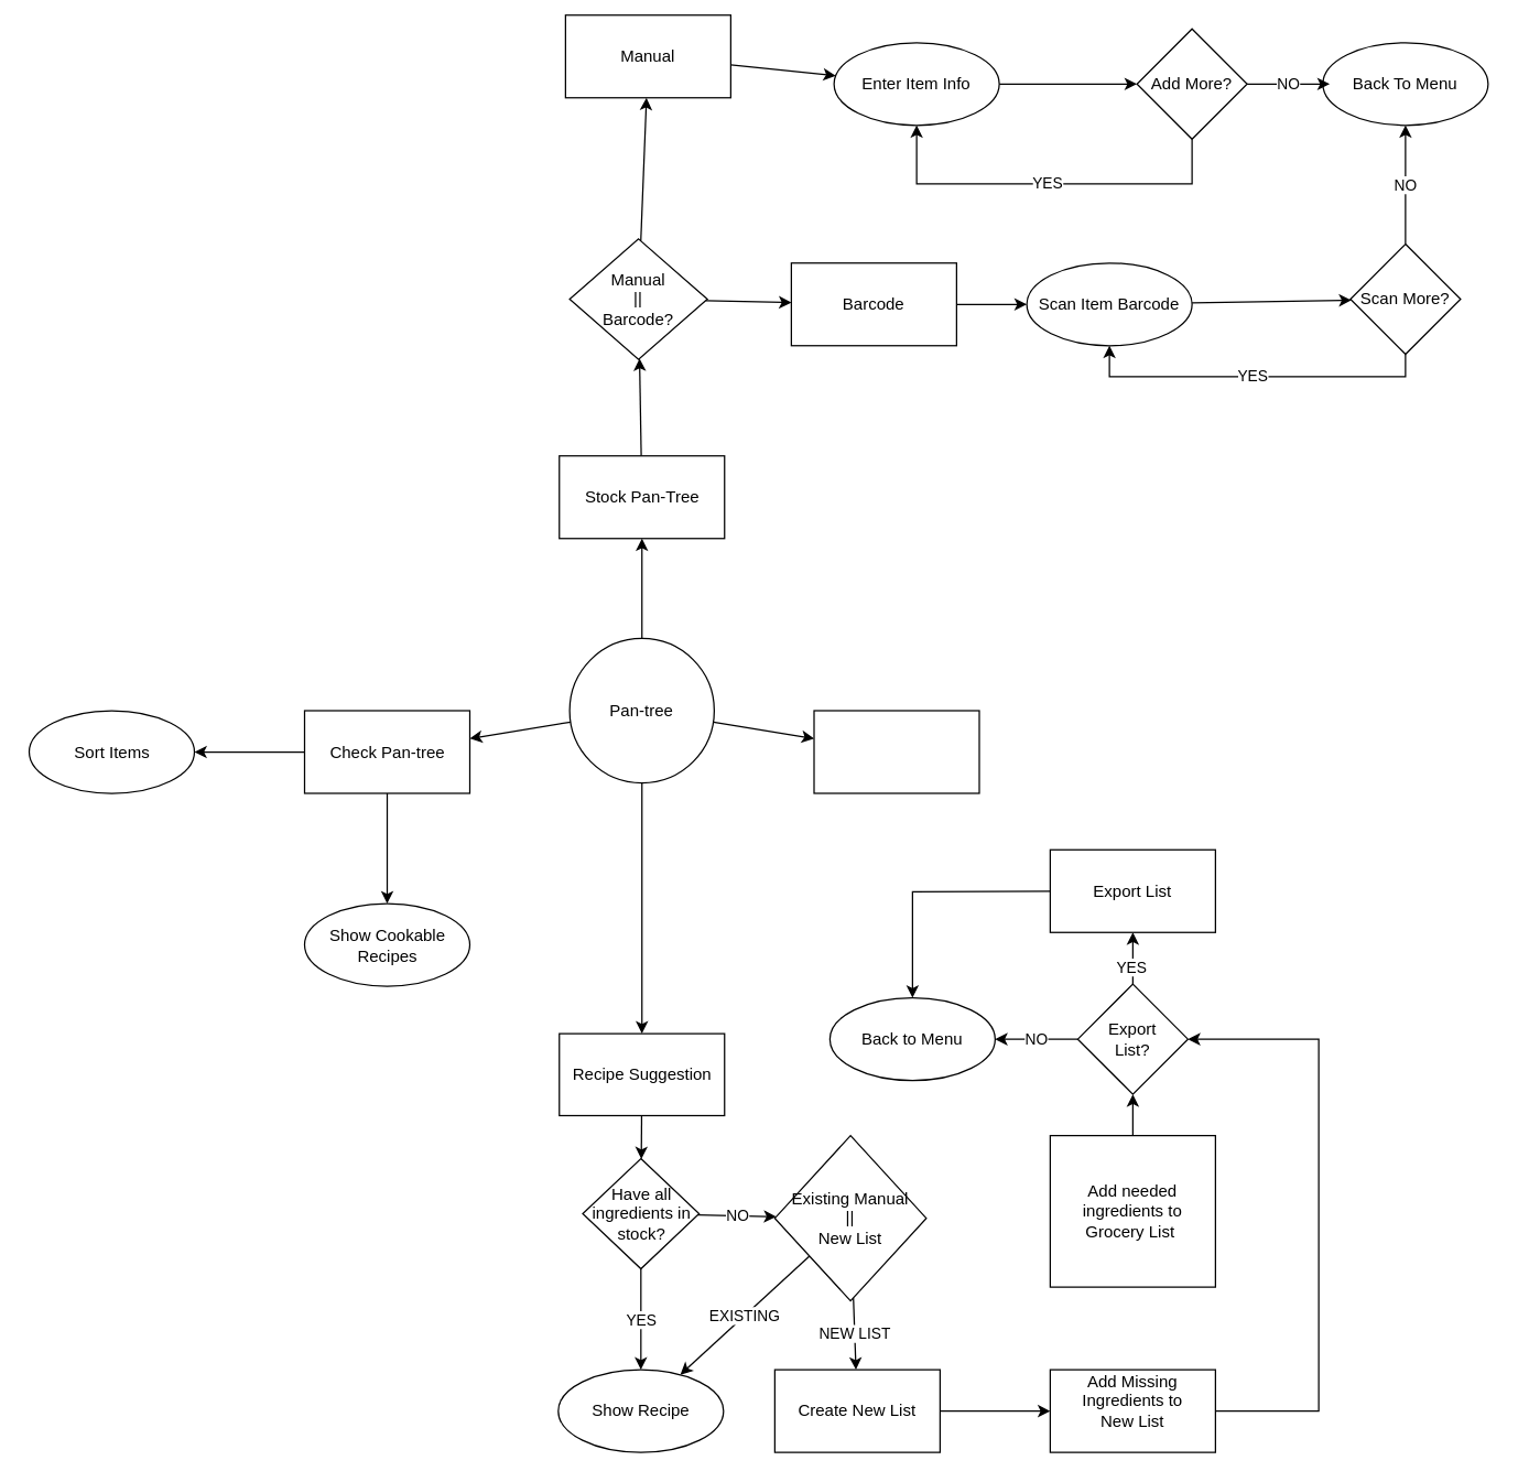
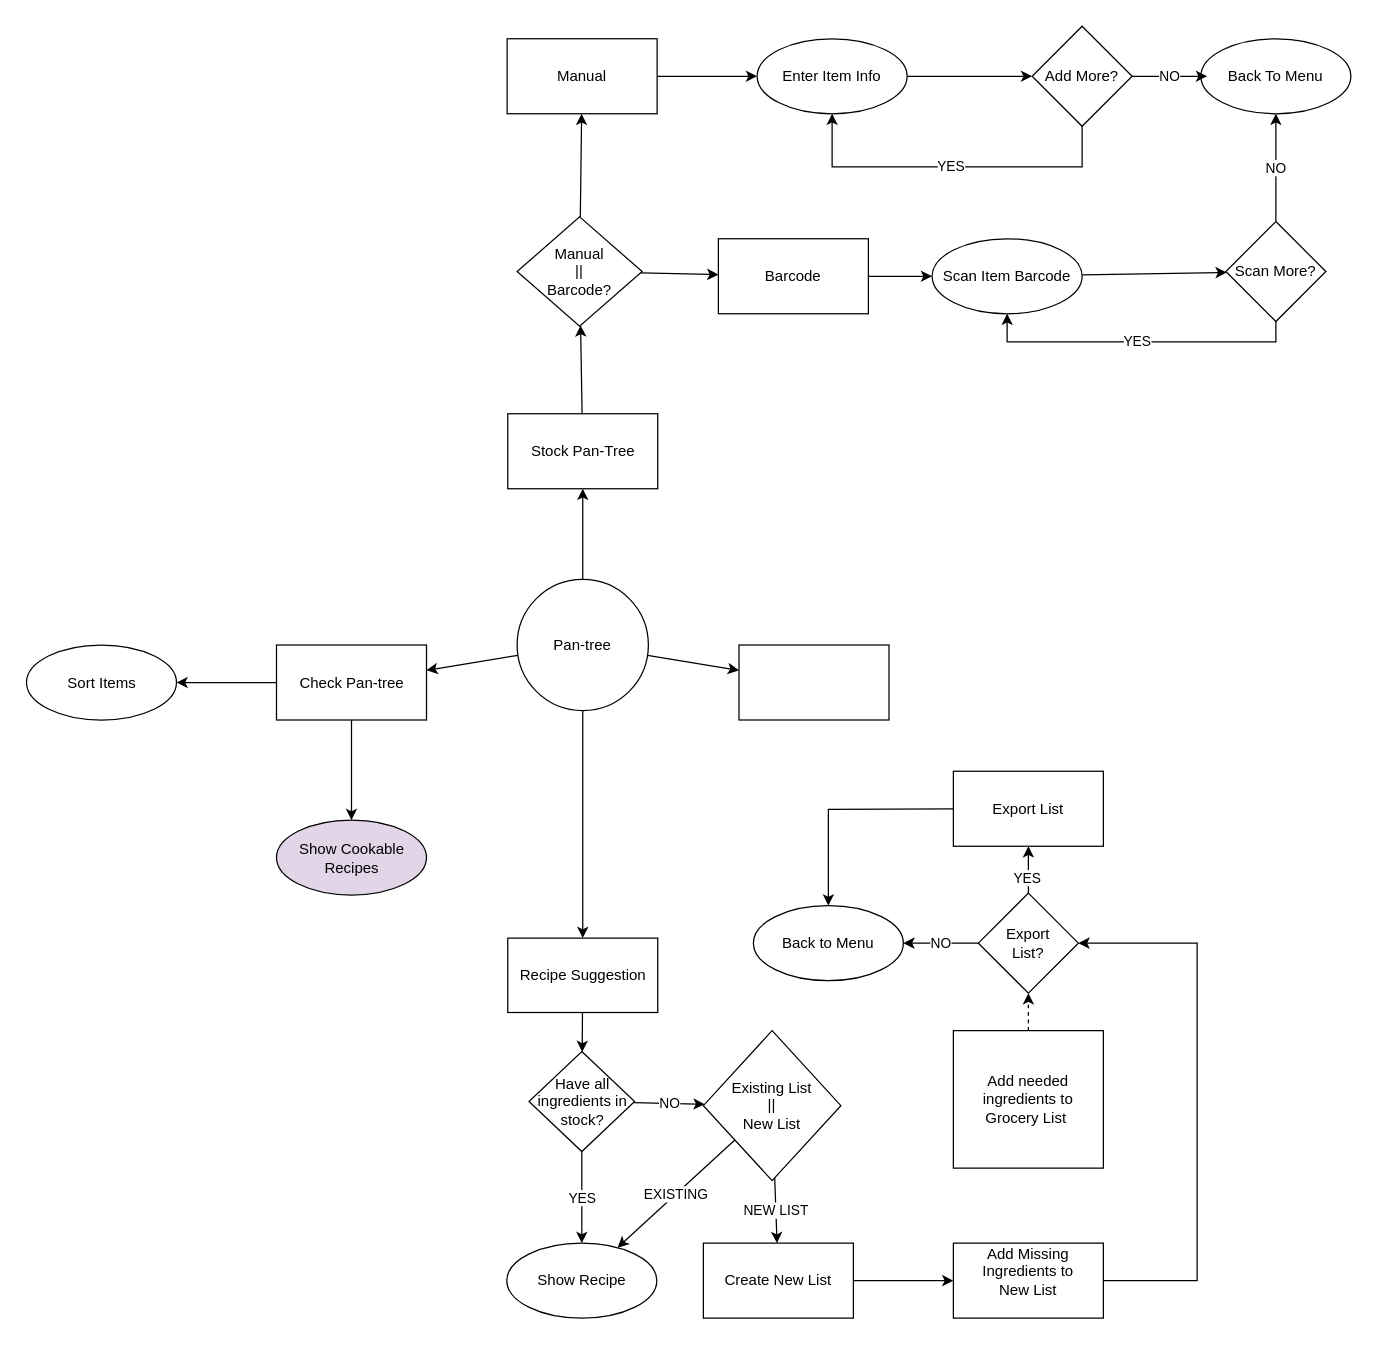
  <mxCell id="0" />
  <mxCell id="1" parent="0" />
  <mxCell id="2" value="" style="edgeStyle=none;rounded=0;orthogonalLoop=1;jettySize=auto;html=1;" edge="1" parent="1" source="6" target="8"><mxGeometry relative="1" as="geometry" /></mxCell>
  <mxCell id="3" value="" style="edgeStyle=none;rounded=0;orthogonalLoop=1;jettySize=auto;html=1;" edge="1" parent="1" source="6" target="29"><mxGeometry relative="1" as="geometry" /></mxCell>
  <mxCell id="4" value="" style="edgeStyle=none;rounded=0;orthogonalLoop=1;jettySize=auto;html=1;" edge="1" parent="1" source="6" target="31"><mxGeometry relative="1" as="geometry" /></mxCell>
  <mxCell id="5" value="" style="edgeStyle=none;rounded=0;orthogonalLoop=1;jettySize=auto;html=1;" edge="1" parent="1" source="6" target="32"><mxGeometry relative="1" as="geometry" /></mxCell>
  <mxCell id="6" value="Pan-tree" style="ellipse;whiteSpace=wrap;html=1;aspect=fixed;" vertex="1" parent="1"><mxGeometry x="413" y="463" width="105" height="105" as="geometry" /></mxCell>
  <mxCell id="7" value="" style="edgeStyle=none;rounded=0;orthogonalLoop=1;jettySize=auto;html=1;" edge="1" parent="1" source="8" target="11"><mxGeometry relative="1" as="geometry" /></mxCell>
  <mxCell id="8" value="Recipe Suggestion&lt;br&gt;" style="whiteSpace=wrap;html=1;" vertex="1" parent="1"><mxGeometry x="405.5" y="750" width="120" height="59.5" as="geometry" /></mxCell>
  <mxCell id="9" value="NO" style="edgeStyle=none;rounded=0;orthogonalLoop=1;jettySize=auto;html=1;" edge="1" parent="1" source="11" target="14"><mxGeometry relative="1" as="geometry" /></mxCell>
  <mxCell id="10" value="YES" style="edgeStyle=none;rounded=0;orthogonalLoop=1;jettySize=auto;html=1;" edge="1" parent="1" source="11" target="38"><mxGeometry relative="1" as="geometry" /></mxCell>
  <mxCell id="11" value="Have all ingredients in stock?" style="rhombus;whiteSpace=wrap;html=1;" vertex="1" parent="1"><mxGeometry x="422.5" y="840.75" width="84.5" height="80" as="geometry" /></mxCell>
  <mxCell id="12" value="EXISTING" style="edgeStyle=none;rounded=0;orthogonalLoop=1;jettySize=auto;html=1;" edge="1" parent="1" source="14" target="38"><mxGeometry relative="1" as="geometry" /></mxCell>
  <mxCell id="13" value="NEW LIST" style="edgeStyle=none;rounded=0;orthogonalLoop=1;jettySize=auto;html=1;" edge="1" parent="1" source="14" target="24"><mxGeometry relative="1" as="geometry" /></mxCell>
- <mxCell id="14" value="Existing Manual &lt;br&gt;||&lt;br&gt;New List" style="rhombus;whiteSpace=wrap;html=1;" vertex="1" parent="1"><mxGeometry x="562" y="824" width="110" height="120" as="geometry" /></mxCell>
- <mxCell id="15" value="" style="edgeStyle=none;rounded=0;orthogonalLoop=1;jettySize=auto;html=1;" edge="1" parent="1" source="16" target="20"><mxGeometry relative="1" as="geometry" /></mxCell>
+ <mxCell id="14" value="Existing List &lt;br&gt;||&lt;br&gt;New List" style="rhombus;whiteSpace=wrap;html=1;" vertex="1" parent="1"><mxGeometry x="562" y="824" width="110" height="120" as="geometry" /></mxCell>
+ <mxCell id="15" value="" style="edgeStyle=none;rounded=0;orthogonalLoop=1;jettySize=auto;html=1;dashed=1;" edge="1" parent="1" source="16" target="20"><mxGeometry relative="1" as="geometry" /></mxCell>
  <mxCell id="16" value="Add needed ingredients to Grocery List&amp;nbsp;" style="whiteSpace=wrap;html=1;" vertex="1" parent="1"><mxGeometry x="762" y="824" width="120" height="110" as="geometry" /></mxCell>
  <mxCell id="17" value="" style="edgeStyle=none;rounded=0;orthogonalLoop=1;jettySize=auto;html=1;" edge="1" parent="1" source="20" target="22"><mxGeometry relative="1" as="geometry" /></mxCell>
  <mxCell id="18" value="YES" style="edgeLabel;html=1;align=center;verticalAlign=middle;resizable=0;points=[];" vertex="1" connectable="0" parent="17"><mxGeometry x="-0.333" y="2" relative="1" as="geometry"><mxPoint as="offset" /></mxGeometry></mxCell>
  <mxCell id="19" value="NO" style="edgeStyle=none;rounded=0;orthogonalLoop=1;jettySize=auto;html=1;" edge="1" parent="1" source="20" target="37"><mxGeometry relative="1" as="geometry" /></mxCell>
  <mxCell id="20" value="Export&lt;br&gt;List?" style="rhombus;whiteSpace=wrap;html=1;" vertex="1" parent="1"><mxGeometry x="782" y="714" width="80" height="80" as="geometry" /></mxCell>
  <mxCell id="21" value="" style="edgeStyle=none;rounded=0;orthogonalLoop=1;jettySize=auto;html=1;entryX=0.5;entryY=0;entryDx=0;entryDy=0;" edge="1" parent="1" source="22" target="37"><mxGeometry relative="1" as="geometry"><mxPoint x="662" y="646.5" as="targetPoint" /><Array as="points"><mxPoint x="662" y="647" /></Array></mxGeometry></mxCell>
  <mxCell id="22" value="Export List" style="whiteSpace=wrap;html=1;" vertex="1" parent="1"><mxGeometry x="762" y="616.5" width="120" height="60" as="geometry" /></mxCell>
  <mxCell id="23" value="" style="edgeStyle=none;rounded=0;orthogonalLoop=1;jettySize=auto;html=1;" edge="1" parent="1" source="24" target="26"><mxGeometry relative="1" as="geometry" /></mxCell>
  <mxCell id="24" value="Create New List" style="whiteSpace=wrap;html=1;" vertex="1" parent="1"><mxGeometry x="562" y="994" width="120" height="60" as="geometry" /></mxCell>
  <mxCell id="25" style="edgeStyle=none;rounded=0;orthogonalLoop=1;jettySize=auto;html=1;entryX=1;entryY=0.5;entryDx=0;entryDy=0;" edge="1" parent="1" source="26" target="20"><mxGeometry relative="1" as="geometry"><Array as="points"><mxPoint x="957" y="1024" /><mxPoint x="957" y="754" /></Array></mxGeometry></mxCell>
  <mxCell id="26" value="Add Missing Ingredients to &lt;br&gt;New List&lt;br&gt;&amp;nbsp;" style="whiteSpace=wrap;html=1;" vertex="1" parent="1"><mxGeometry x="762" y="994" width="120" height="60" as="geometry" /></mxCell>
  <mxCell id="27" value="" style="edgeStyle=none;rounded=0;orthogonalLoop=1;jettySize=auto;html=1;" edge="1" parent="1" source="29" target="39"><mxGeometry relative="1" as="geometry" /></mxCell>
  <mxCell id="28" value="" style="edgeStyle=none;rounded=0;orthogonalLoop=1;jettySize=auto;html=1;" edge="1" parent="1" source="29" target="40"><mxGeometry relative="1" as="geometry" /></mxCell>
  <mxCell id="29" value="Check Pan-tree" style="whiteSpace=wrap;html=1;" vertex="1" parent="1"><mxGeometry x="220.5" y="515.5" width="120" height="60" as="geometry" /></mxCell>
  <mxCell id="30" value="" style="edgeStyle=none;rounded=0;orthogonalLoop=1;jettySize=auto;html=1;" edge="1" parent="1" source="31" target="36"><mxGeometry relative="1" as="geometry" /></mxCell>
  <mxCell id="31" value="Stock Pan-Tree" style="whiteSpace=wrap;html=1;" vertex="1" parent="1"><mxGeometry x="405.5" y="330.5" width="120" height="60" as="geometry" /></mxCell>
  <mxCell id="32" value="" style="whiteSpace=wrap;html=1;" vertex="1" parent="1"><mxGeometry x="590.5" y="515.5" width="120" height="60" as="geometry" /></mxCell>
  <mxCell id="33" value="" style="edgeStyle=none;rounded=0;orthogonalLoop=1;jettySize=auto;html=1;exitX=1;exitY=0.5;exitDx=0;exitDy=0;" edge="1" parent="1" source="47" target="42"><mxGeometry relative="1" as="geometry"><mxPoint x="654" y="221" as="sourcePoint" /></mxGeometry></mxCell>
  <mxCell id="34" value="" style="edgeStyle=none;rounded=0;orthogonalLoop=1;jettySize=auto;html=1;" edge="1" parent="1" source="36" target="47"><mxGeometry relative="1" as="geometry" /></mxCell>
  <mxCell id="35" value="" style="edgeStyle=none;rounded=0;orthogonalLoop=1;jettySize=auto;html=1;" edge="1" parent="1" source="36" target="49"><mxGeometry relative="1" as="geometry" /></mxCell>
  <mxCell id="36" value="Manual&lt;br&gt;||&lt;br&gt;Barcode?" style="rhombus;whiteSpace=wrap;html=1;" vertex="1" parent="1"><mxGeometry x="413" y="173" width="100" height="87.5" as="geometry" /></mxCell>
  <mxCell id="37" value="Back to Menu" style="ellipse;whiteSpace=wrap;html=1;" vertex="1" parent="1"><mxGeometry x="602" y="724" width="120" height="60" as="geometry" /></mxCell>
  <mxCell id="38" value="Show Recipe" style="ellipse;whiteSpace=wrap;html=1;" vertex="1" parent="1"><mxGeometry x="404.75" y="994" width="120" height="60" as="geometry" /></mxCell>
- <mxCell id="39" value="Show Cookable&lt;br&gt;Recipes" style="ellipse;whiteSpace=wrap;html=1;" vertex="1" parent="1"><mxGeometry x="220.5" y="655.5" width="120" height="60" as="geometry" /></mxCell>
+ <mxCell id="39" value="Show Cookable&lt;br&gt;Recipes" style="ellipse;whiteSpace=wrap;html=1;fillColor=#e1d5e7;" vertex="1" parent="1"><mxGeometry x="220.5" y="655.5" width="120" height="60" as="geometry" /></mxCell>
  <mxCell id="40" value="Sort Items" style="ellipse;whiteSpace=wrap;html=1;" vertex="1" parent="1"><mxGeometry x="20.5" y="515.5" width="120" height="60" as="geometry" /></mxCell>
  <mxCell id="41" value="" style="edgeStyle=none;rounded=0;orthogonalLoop=1;jettySize=auto;html=1;" edge="1" parent="1" source="42" target="44"><mxGeometry relative="1" as="geometry" /></mxCell>
  <mxCell id="42" value="Scan Item Barcode" style="ellipse;whiteSpace=wrap;html=1;" vertex="1" parent="1"><mxGeometry x="745" y="190.5" width="120" height="60" as="geometry" /></mxCell>
  <mxCell id="43" value="NO" style="edgeStyle=none;rounded=0;orthogonalLoop=1;jettySize=auto;html=1;" edge="1" parent="1" source="44" target="45"><mxGeometry relative="1" as="geometry" /></mxCell>
  <mxCell id="44" value="Scan More?" style="rhombus;whiteSpace=wrap;html=1;" vertex="1" parent="1"><mxGeometry x="980" y="176.75" width="80" height="80" as="geometry" /></mxCell>
  <mxCell id="45" value="Back To Menu" style="ellipse;whiteSpace=wrap;html=1;" vertex="1" parent="1"><mxGeometry x="960" y="30.5" width="120" height="60" as="geometry" /></mxCell>
  <mxCell id="46" value="YES" style="endArrow=classic;html=1;rounded=0;exitX=0.5;exitY=1;exitDx=0;exitDy=0;entryX=0.5;entryY=1;entryDx=0;entryDy=0;" edge="1" parent="1" source="44" target="42"><mxGeometry width="50" height="50" relative="1" as="geometry"><mxPoint x="810" y="323" as="sourcePoint" /><mxPoint x="810" y="261" as="targetPoint" /><Array as="points"><mxPoint x="1020" y="273" /><mxPoint x="890" y="273" /><mxPoint x="805" y="273" /></Array></mxGeometry></mxCell>
  <mxCell id="47" value="Barcode" style="whiteSpace=wrap;html=1;" vertex="1" parent="1"><mxGeometry x="574" y="190.5" width="120" height="60" as="geometry" /></mxCell>
  <mxCell id="48" value="" style="edgeStyle=none;rounded=0;orthogonalLoop=1;jettySize=auto;html=1;" edge="1" parent="1" source="49" target="51"><mxGeometry relative="1" as="geometry" /></mxCell>
- <mxCell id="49" value="Manual" style="whiteSpace=wrap;html=1;" vertex="1" parent="1"><mxGeometry x="410" y="10.5" width="120" height="60" as="geometry" /></mxCell>
+ <mxCell id="49" value="Manual" style="whiteSpace=wrap;html=1;" vertex="1" parent="1"><mxGeometry x="405" y="30.5" width="120" height="60" as="geometry" /></mxCell>
  <mxCell id="50" value="" style="edgeStyle=none;rounded=0;orthogonalLoop=1;jettySize=auto;html=1;" edge="1" parent="1" source="51" target="53"><mxGeometry relative="1" as="geometry" /></mxCell>
  <mxCell id="51" value="Enter Item Info" style="ellipse;whiteSpace=wrap;html=1;" vertex="1" parent="1"><mxGeometry x="605" y="30.5" width="120" height="60" as="geometry" /></mxCell>
  <mxCell id="52" value="NO" style="edgeStyle=none;rounded=0;orthogonalLoop=1;jettySize=auto;html=1;" edge="1" parent="1" source="53"><mxGeometry relative="1" as="geometry"><mxPoint x="965" y="60.5" as="targetPoint" /></mxGeometry></mxCell>
  <mxCell id="53" value="Add More?" style="rhombus;whiteSpace=wrap;html=1;" vertex="1" parent="1"><mxGeometry x="825" y="20.5" width="80" height="80" as="geometry" /></mxCell>
  <mxCell id="54" value="YES" style="endArrow=classic;html=1;rounded=0;entryX=0.5;entryY=1;entryDx=0;entryDy=0;exitX=0.5;exitY=1;exitDx=0;exitDy=0;" edge="1" parent="1" source="53" target="51"><mxGeometry width="50" height="50" relative="1" as="geometry"><mxPoint x="640" y="323" as="sourcePoint" /><mxPoint x="690" y="273" as="targetPoint" /><Array as="points"><mxPoint x="865" y="133" /><mxPoint x="665" y="133" /></Array></mxGeometry></mxCell>
